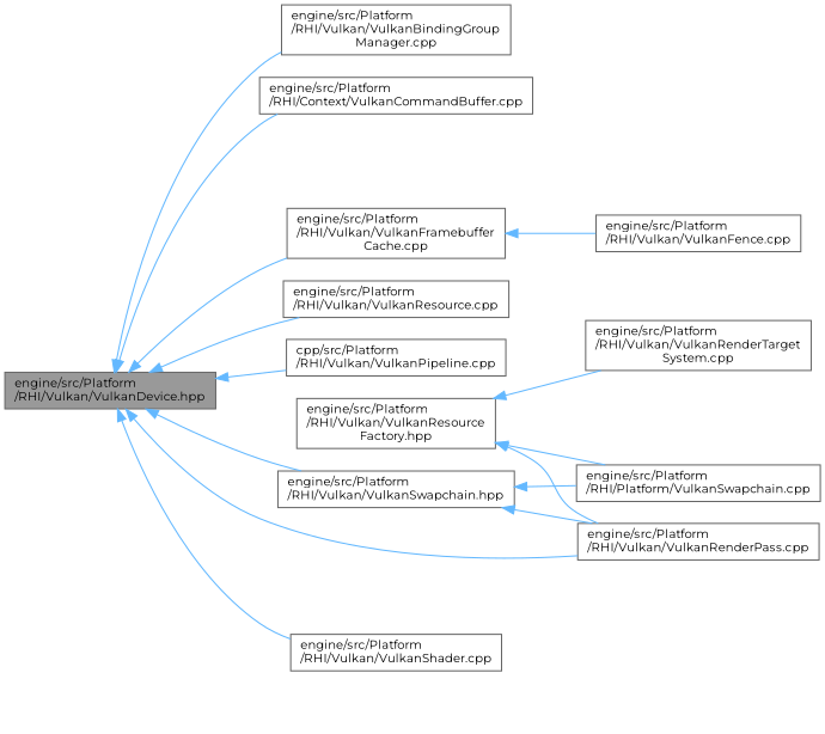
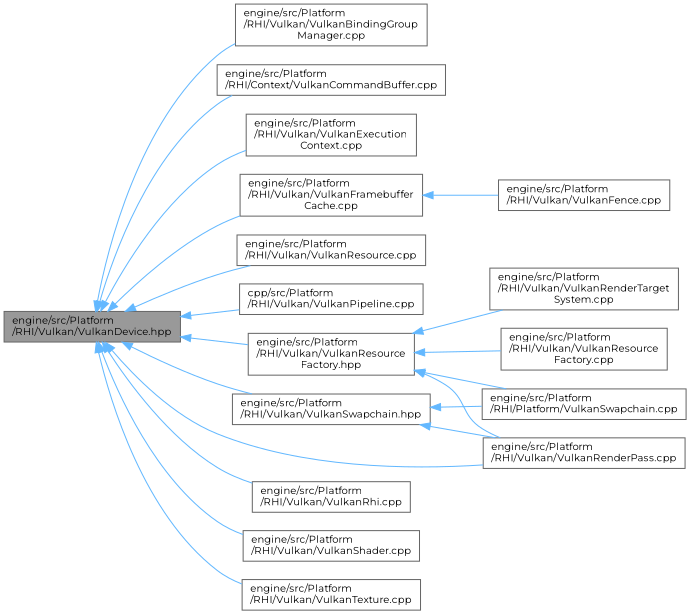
  digraph {
    fontname=Montserrat
    rankdir=LR
    node [color=grey40 fillcolor=white fontname=Montserrat fontsize=10 shape=box style=filled]
    edge [color=steelblue1 dir=back fontname=Montserrat fontsize=10 labelfontname=Helvetica labelfontsize=10 style=solid]
    n1 [color=gray40 fillcolor=grey60 fontcolor=black height=0.2 label="engine/src/Platform\l/RHI/Vulkan/VulkanDevice.hpp" width=0.4]
    n2 [height=0.2 label="engine/src/Platform\l/RHI/Vulkan/VulkanBindingGroup\lManager.cpp" width=0.4]
    n3 [height=0.2 label="engine/src/Platform\l/RHI/Context/VulkanCommandBuffer.cpp" width=0.4]
+   n4 [height=0.2 label="engine/src/Platform\l/RHI/Vulkan/VulkanExecution\lContext.cpp" width=0.4]
    n5 [height=0.2 label="engine/src/Platform\l/RHI/Vulkan/VulkanFramebuffer\lCache.cpp" width=0.4]
    n6 [height=0.2 label="engine/src/Platform\l/RHI/Vulkan/VulkanResource.cpp" width=0.4]
    n7 [height=0.2 label="cpp/src/Platform\l/RHI/Vulkan/VulkanPipeline.cpp" width=0.4]
    n8 [height=0.2 label="engine/src/Platform\l/RHI/Vulkan/VulkanRenderPass.cpp" width=0.4]
    n9 [height=0.2 label="engine/src/Platform\l/RHI/Vulkan/VulkanResource\lFactory.hpp" width=0.4]
+   n10 [height=0.2 label="engine/src/Platform\l/RHI/Vulkan/VulkanRhi.cpp" width=0.4]
    n11 [height=0.2 label="engine/src/Platform\l/RHI/Vulkan/VulkanShader.cpp" width=0.4]
    n12 [height=0.2 label="engine/src/Platform\l/RHI/Vulkan/VulkanSwapchain.hpp" width=0.4]
+   n13 [height=0.2 label="engine/src/Platform\l/RHI/Vulkan/VulkanTexture.cpp" width=0.4]
    n14 [height=0.2 label="engine/src/Platform\l/RHI/Vulkan/VulkanFence.cpp" width=0.4]
    n15 [height=0.2 label="engine/src/Platform\l/RHI/Vulkan/VulkanRenderTarget\lSystem.cpp" width=0.4]
+   n16 [height=0.2 label="engine/src/Platform\l/RHI/Vulkan/VulkanResource\lFactory.cpp" width=0.4]
    n17 [height=0.2 label="engine/src/Platform\l/RHI/Platform/VulkanSwapchain.cpp" width=0.4]
    n1 -> n2
    n1 -> n3
+   n1 -> n4
    n1 -> n5
    n1 -> n6
    n1 -> n7
    n1 -> n8
+   n1 -> n9
+   n1 -> n10
    n1 -> n11
    n1 -> n12
+   n1 -> n13
    n5 -> n14
    n9 -> n8
    n9 -> n15
+   n9 -> n16
    n9 -> n17
    n12 -> n8
    n12 -> n17
  }
